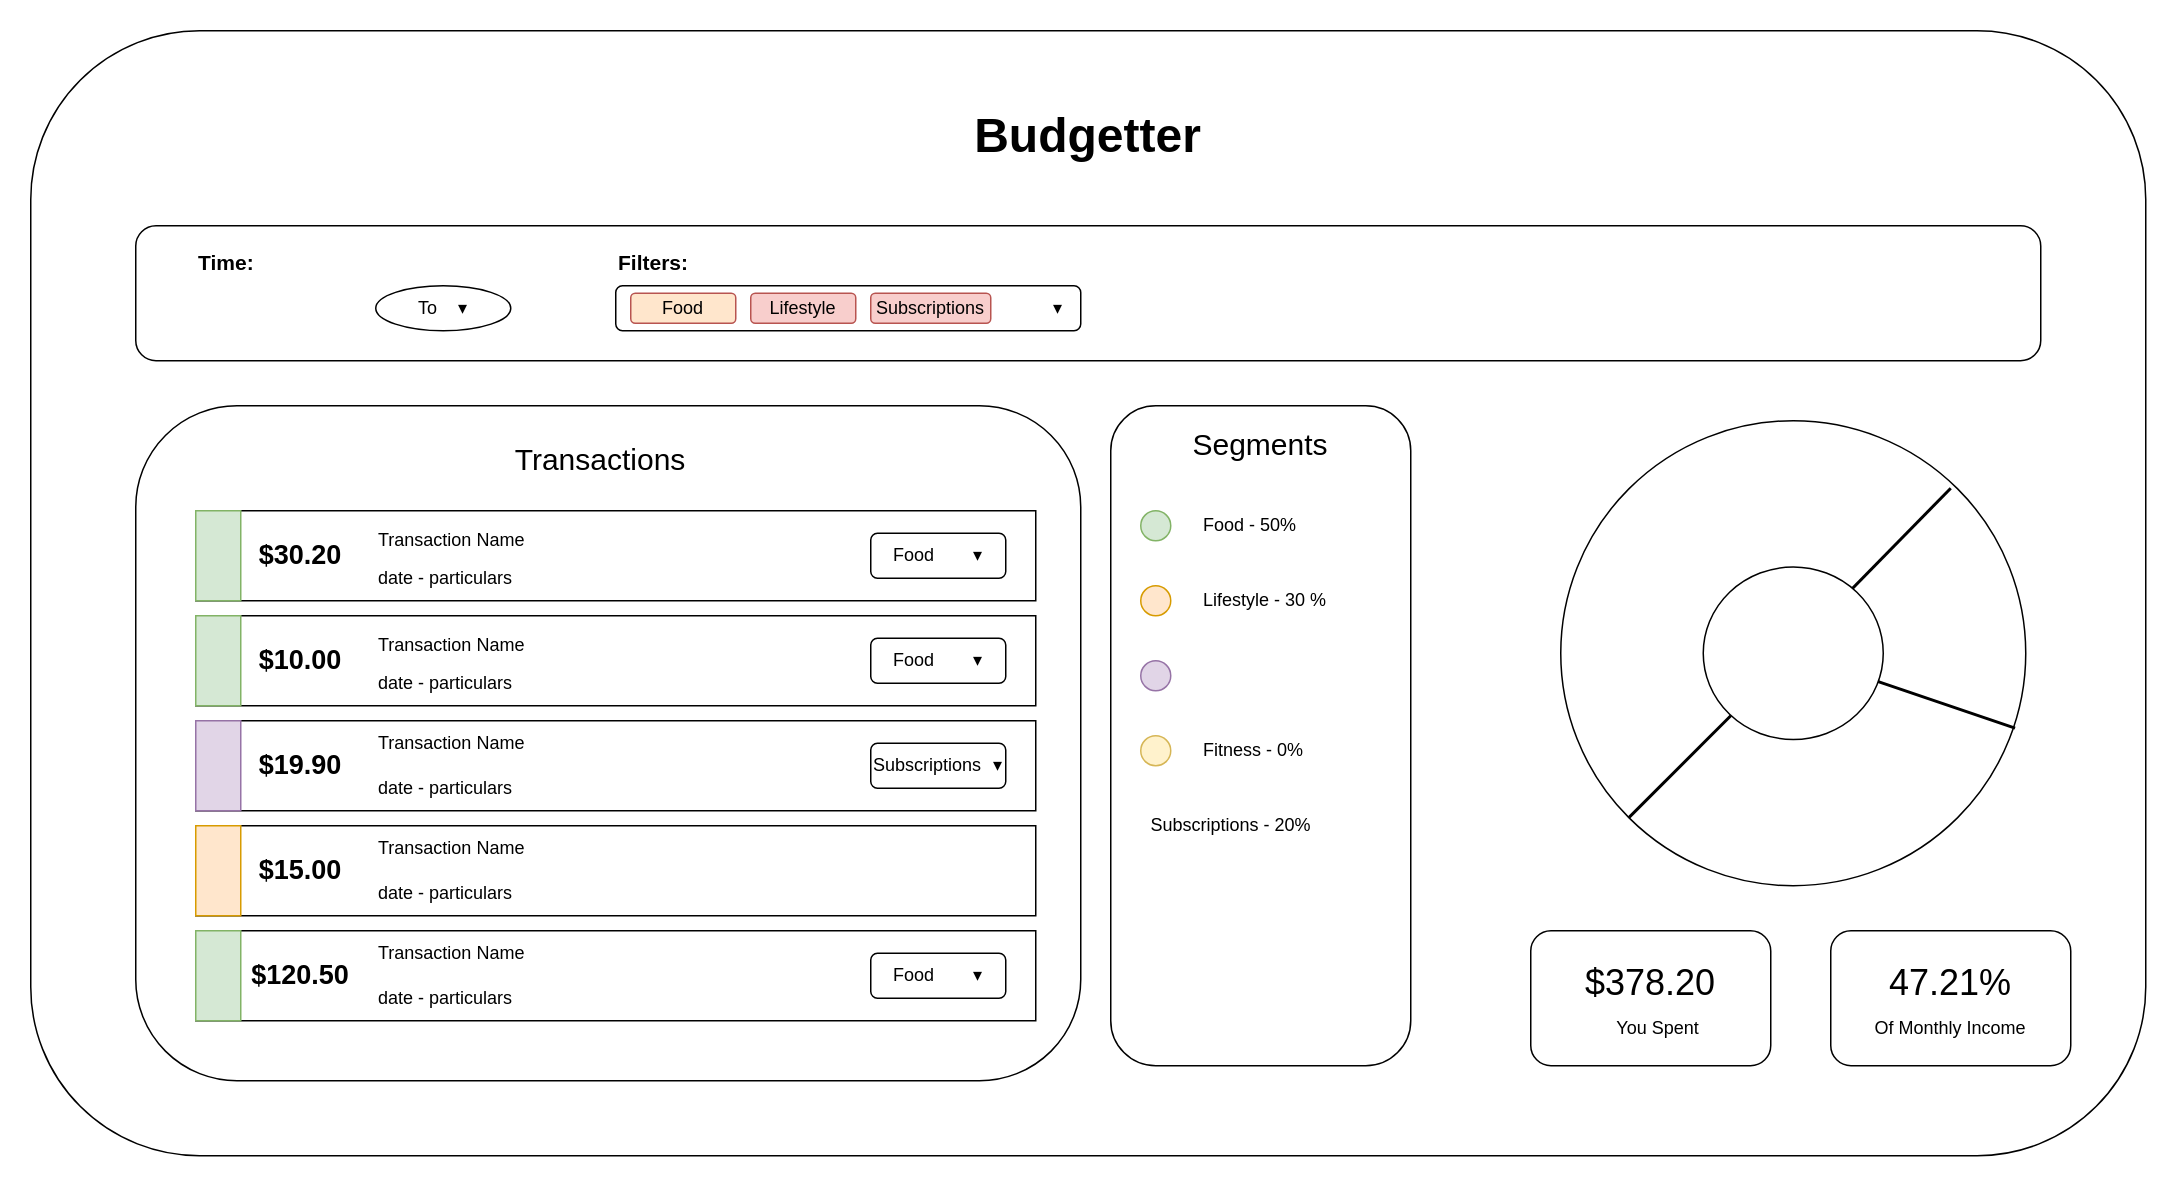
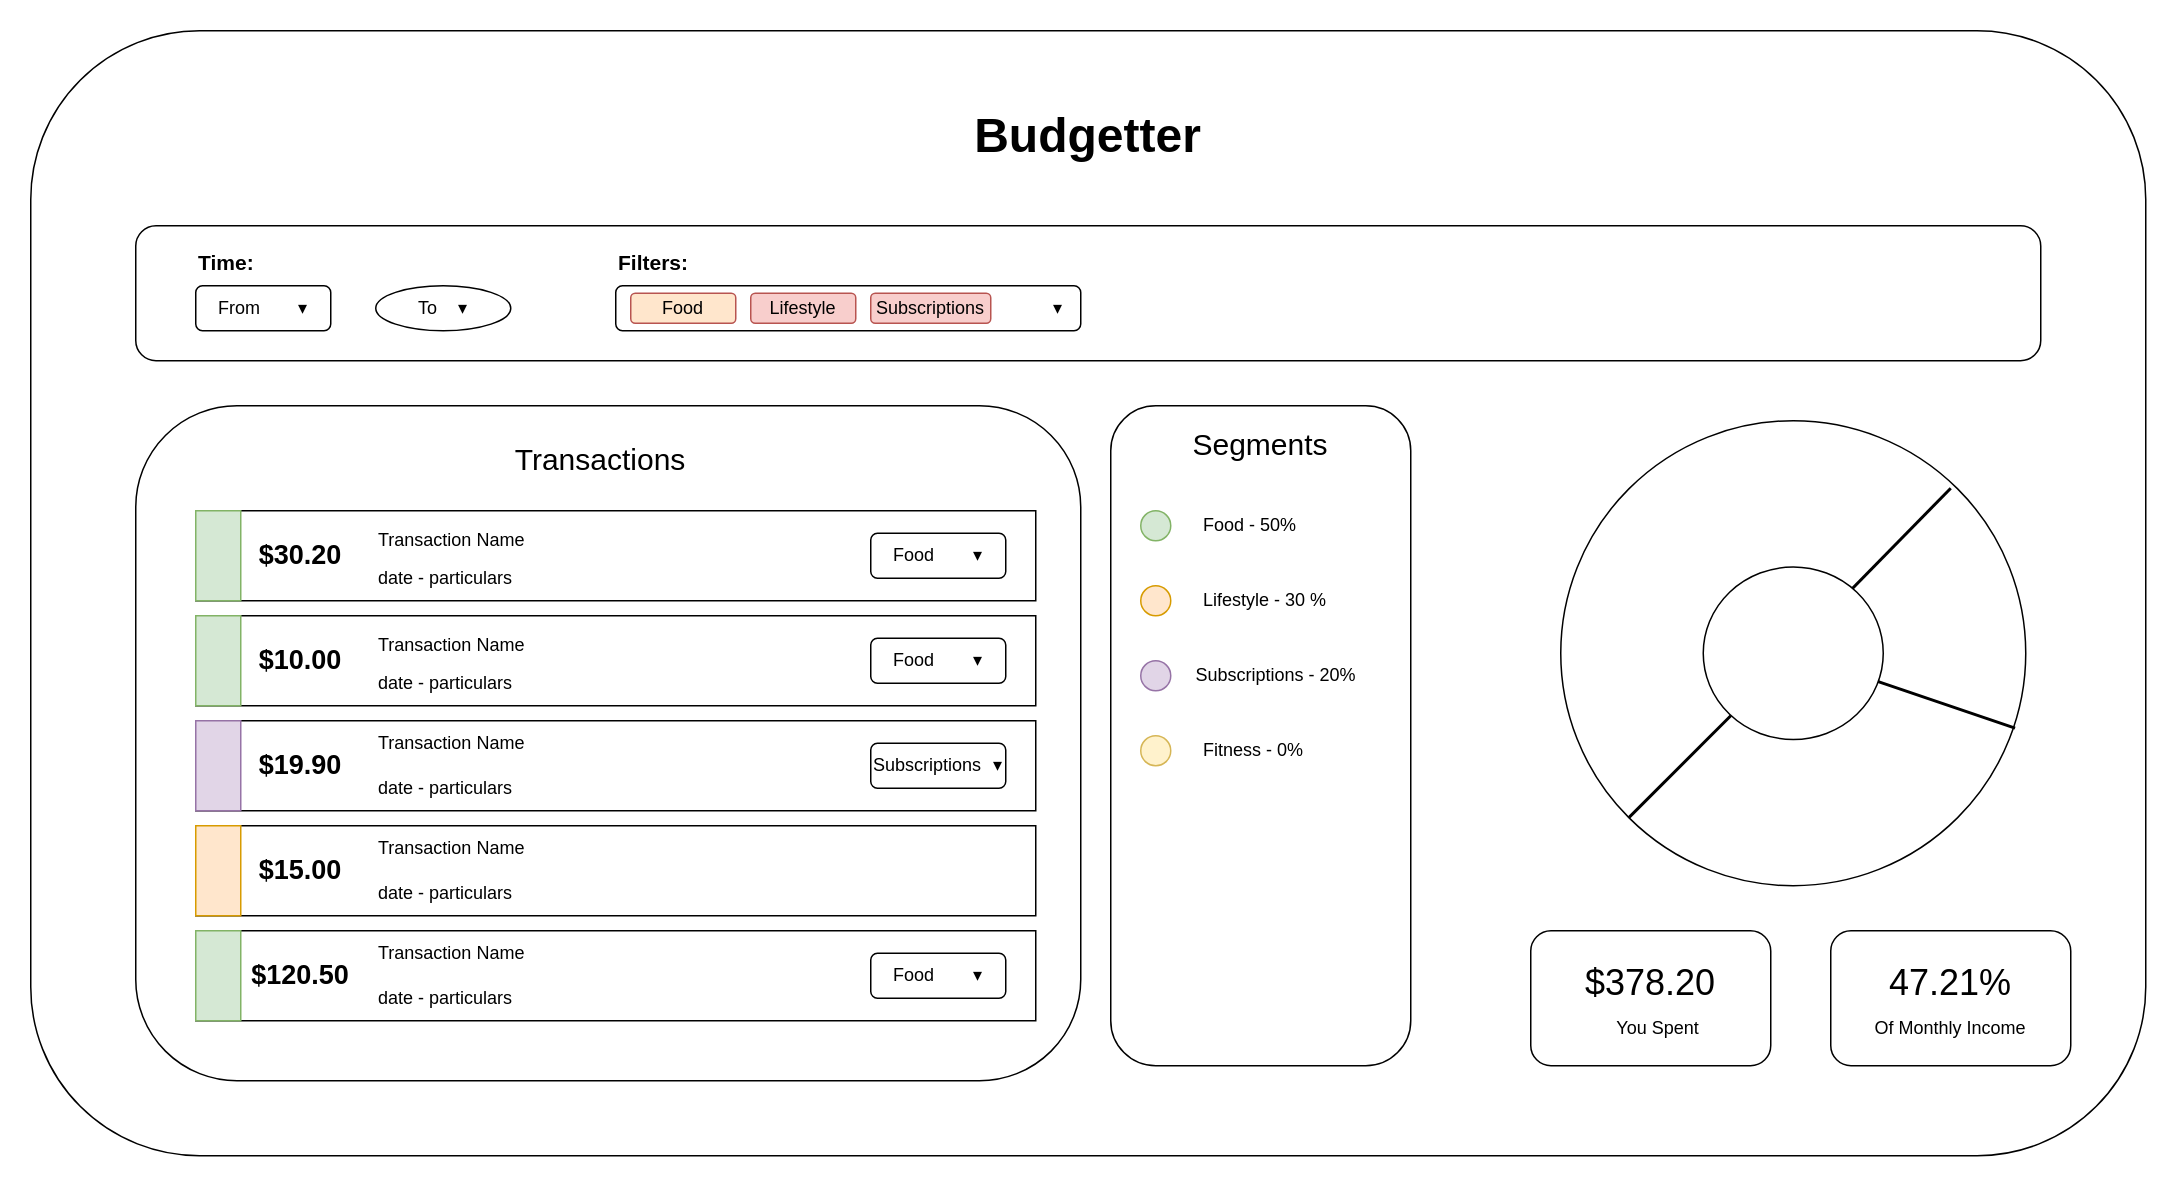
  <mxCell id="0" />
  <mxCell id="1" parent="0" />
  <mxCell id="2" value="" style="rounded=1;whiteSpace=wrap;html=1;" vertex="1" parent="1"><mxGeometry x="20" y="20" width="1410" height="750" as="geometry" /></mxCell>
  <mxCell id="3" value="&lt;font style=&quot;font-size: 32px;&quot;&gt;&lt;b&gt;Budgetter&lt;/b&gt;&lt;/font&gt;" style="text;html=1;align=center;verticalAlign=middle;whiteSpace=wrap;rounded=0;" vertex="1" parent="1"><mxGeometry x="455" y="50" width="540" height="80" as="geometry" /></mxCell>
  <mxCell id="4" value="" style="rounded=1;whiteSpace=wrap;html=1;" vertex="1" parent="1"><mxGeometry x="90" y="270" width="630" height="450" as="geometry" /></mxCell>
  <mxCell id="5" value="" style="ellipse;whiteSpace=wrap;html=1;aspect=fixed;" vertex="1" parent="1"><mxGeometry x="1040" y="280" width="310" height="310" as="geometry" /></mxCell>
  <mxCell id="6" value="" style="rounded=0;whiteSpace=wrap;html=1;" vertex="1" parent="1"><mxGeometry x="130" y="340" width="560" height="60" as="geometry" /></mxCell>
  <mxCell id="7" value="" style="rounded=1;whiteSpace=wrap;html=1;" vertex="1" parent="1"><mxGeometry x="740" y="270" width="200" height="440" as="geometry" /></mxCell>
  <mxCell id="8" value="" style="rounded=0;whiteSpace=wrap;html=1;" vertex="1" parent="1"><mxGeometry x="130" y="410" width="560" height="60" as="geometry" /></mxCell>
  <mxCell id="9" value="" style="rounded=0;whiteSpace=wrap;html=1;" vertex="1" parent="1"><mxGeometry x="130" y="480" width="560" height="60" as="geometry" /></mxCell>
  <mxCell id="10" value="" style="rounded=0;whiteSpace=wrap;html=1;" vertex="1" parent="1"><mxGeometry x="130" y="550" width="560" height="60" as="geometry" /></mxCell>
  <mxCell id="11" value="" style="rounded=0;whiteSpace=wrap;html=1;" vertex="1" parent="1"><mxGeometry x="130" y="620" width="560" height="60" as="geometry" /></mxCell>
  <mxCell id="12" value="" style="rounded=0;whiteSpace=wrap;html=1;fillColor=#d5e8d4;strokeColor=#82b366;" vertex="1" parent="1"><mxGeometry x="130" y="340" width="30" height="60" as="geometry" /></mxCell>
  <mxCell id="13" value="" style="rounded=0;whiteSpace=wrap;html=1;fillColor=#d5e8d4;strokeColor=#82b366;" vertex="1" parent="1"><mxGeometry x="130" y="410" width="30" height="60" as="geometry" /></mxCell>
  <mxCell id="14" value="" style="rounded=0;whiteSpace=wrap;html=1;fillColor=#e1d5e7;strokeColor=#9673a6;" vertex="1" parent="1"><mxGeometry x="130" y="480" width="30" height="60" as="geometry" /></mxCell>
  <mxCell id="15" value="" style="rounded=0;whiteSpace=wrap;html=1;fillColor=#ffe6cc;strokeColor=#d79b00;" vertex="1" parent="1"><mxGeometry x="130" y="550" width="30" height="60" as="geometry" /></mxCell>
  <mxCell id="16" value="" style="rounded=0;whiteSpace=wrap;html=1;fillColor=#d5e8d4;strokeColor=#82b366;" vertex="1" parent="1"><mxGeometry x="130" y="620" width="30" height="60" as="geometry" /></mxCell>
  <mxCell id="17" value="" style="ellipse;whiteSpace=wrap;html=1;fillColor=#d5e8d4;strokeColor=#82b366;" vertex="1" parent="1"><mxGeometry x="760" y="340" width="20" height="20" as="geometry" /></mxCell>
  <mxCell id="18" value="" style="ellipse;whiteSpace=wrap;html=1;fillColor=#ffe6cc;strokeColor=#d79b00;" vertex="1" parent="1"><mxGeometry x="760" y="390" width="20" height="20" as="geometry" /></mxCell>
  <mxCell id="19" value="" style="ellipse;whiteSpace=wrap;html=1;fillColor=#e1d5e7;strokeColor=#9673a6;" vertex="1" parent="1"><mxGeometry x="760" y="440" width="20" height="20" as="geometry" /></mxCell>
  <mxCell id="20" value="" style="ellipse;whiteSpace=wrap;html=1;fillColor=#fff2cc;strokeColor=#d6b656;" vertex="1" parent="1"><mxGeometry x="760" y="490" width="20" height="20" as="geometry" /></mxCell>
  <mxCell id="21" value="" style="endArrow=none;html=1;rounded=0;exitX=0;exitY=1;exitDx=0;exitDy=0;strokeWidth=2;" edge="1" parent="1" source="50"><mxGeometry width="50" height="50" relative="1" as="geometry"><mxPoint x="1250" y="375" as="sourcePoint" /><mxPoint x="1300" y="325" as="targetPoint" /></mxGeometry></mxCell>
  <mxCell id="22" value="" style="endArrow=none;html=1;rounded=0;entryX=0.977;entryY=0.661;entryDx=0;entryDy=0;entryPerimeter=0;strokeWidth=2;" edge="1" parent="1" source="50" target="5"><mxGeometry width="50" height="50" relative="1" as="geometry"><mxPoint x="1190" y="435" as="sourcePoint" /><mxPoint x="1280" y="455" as="targetPoint" /></mxGeometry></mxCell>
  <mxCell id="23" value="&lt;font style=&quot;font-size: 20px;&quot;&gt;Transactions&lt;/font&gt;" style="text;html=1;align=center;verticalAlign=middle;whiteSpace=wrap;rounded=0;" vertex="1" parent="1"><mxGeometry x="270" y="290" width="260" height="30" as="geometry" /></mxCell>
  <mxCell id="24" value="&lt;font style=&quot;font-size: 20px;&quot;&gt;Segments&lt;/font&gt;" style="text;html=1;align=center;verticalAlign=middle;whiteSpace=wrap;rounded=0;" vertex="1" parent="1"><mxGeometry x="710" y="280" width="260" height="30" as="geometry" /></mxCell>
  <mxCell id="25" value="&lt;div align=&quot;left&quot;&gt;Food - 50%&lt;/div&gt;" style="text;html=1;align=left;verticalAlign=middle;whiteSpace=wrap;rounded=0;" vertex="1" parent="1"><mxGeometry x="800" y="335" width="120" height="30" as="geometry" /></mxCell>
  <mxCell id="26" value="Lifestyle - 30 %" style="text;html=1;align=left;verticalAlign=middle;whiteSpace=wrap;rounded=0;" vertex="1" parent="1"><mxGeometry x="800" y="385" width="120" height="30" as="geometry" /></mxCell>
- <mxCell id="27" value="Subscriptions - 20%" style="text;html=1;align=left;verticalAlign=middle;whiteSpace=wrap;rounded=0;" vertex="1" parent="1"><mxGeometry x="765" y="535" width="120" height="30" as="geometry" /></mxCell>
+ <mxCell id="27" value="Subscriptions - 20%" style="text;html=1;align=left;verticalAlign=middle;whiteSpace=wrap;rounded=0;" vertex="1" parent="1"><mxGeometry x="795" y="435" width="120" height="30" as="geometry" /></mxCell>
  <mxCell id="28" value="Fitness - 0%" style="text;html=1;align=left;verticalAlign=middle;whiteSpace=wrap;rounded=0;" vertex="1" parent="1"><mxGeometry x="800" y="485" width="110" height="30" as="geometry" /></mxCell>
  <mxCell id="29" value="Food&lt;span style=&quot;white-space: pre;&quot;&gt;&#09;▾&lt;/span&gt;" style="rounded=1;whiteSpace=wrap;html=1;" vertex="1" parent="1"><mxGeometry x="580" y="355" width="90" height="30" as="geometry" /></mxCell>
  <mxCell id="30" value="Food&lt;span style=&quot;white-space: pre;&quot;&gt;&#09;▾&lt;/span&gt;" style="rounded=1;whiteSpace=wrap;html=1;" vertex="1" parent="1"><mxGeometry x="580" y="425" width="90" height="30" as="geometry" /></mxCell>
  <mxCell id="31" value="Subscriptions&lt;span style=&quot;white-space: pre;&quot;&gt;&#09;▾&lt;/span&gt;" style="rounded=1;whiteSpace=wrap;html=1;" vertex="1" parent="1"><mxGeometry x="580" y="495" width="90" height="30" as="geometry" /></mxCell>
  <mxCell id="32" value="Food&lt;span style=&quot;white-space: pre;&quot;&gt;&#09;▾&lt;/span&gt;" style="rounded=1;whiteSpace=wrap;html=1;" vertex="1" parent="1"><mxGeometry x="580" y="635" width="90" height="30" as="geometry" /></mxCell>
  <mxCell id="33" value="&lt;b&gt;&lt;font style=&quot;font-size: 18px;&quot;&gt;$30.20&lt;/font&gt;&lt;/b&gt;" style="text;html=1;align=center;verticalAlign=middle;whiteSpace=wrap;rounded=0;" vertex="1" parent="1"><mxGeometry x="170" y="355" width="60" height="30" as="geometry" /></mxCell>
  <mxCell id="34" value="&lt;font style=&quot;font-size: 18px;&quot;&gt;&lt;b&gt;$10.00&lt;/b&gt;&lt;/font&gt;" style="text;html=1;align=center;verticalAlign=middle;whiteSpace=wrap;rounded=0;" vertex="1" parent="1"><mxGeometry x="170" y="425" width="60" height="30" as="geometry" /></mxCell>
  <mxCell id="35" value="&lt;b&gt;&lt;font style=&quot;font-size: 18px;&quot;&gt;$19.90&lt;/font&gt;&lt;/b&gt;" style="text;html=1;align=center;verticalAlign=middle;whiteSpace=wrap;rounded=0;" vertex="1" parent="1"><mxGeometry x="170" y="495" width="60" height="30" as="geometry" /></mxCell>
  <mxCell id="36" value="&lt;b&gt;&lt;font style=&quot;font-size: 18px;&quot;&gt;$15.00&lt;/font&gt;&lt;/b&gt;" style="text;html=1;align=center;verticalAlign=middle;whiteSpace=wrap;rounded=0;" vertex="1" parent="1"><mxGeometry x="170" y="565" width="60" height="30" as="geometry" /></mxCell>
  <mxCell id="37" value="&lt;b&gt;&lt;font style=&quot;font-size: 18px;&quot;&gt;$120.50&lt;/font&gt;&lt;/b&gt;" style="text;html=1;align=center;verticalAlign=middle;whiteSpace=wrap;rounded=0;" vertex="1" parent="1"><mxGeometry x="170" y="635" width="60" height="30" as="geometry" /></mxCell>
  <mxCell id="38" value="Transaction Name" style="text;html=1;align=left;verticalAlign=middle;whiteSpace=wrap;rounded=0;" vertex="1" parent="1"><mxGeometry x="250" y="345" width="300" height="30" as="geometry" /></mxCell>
  <mxCell id="39" value="date - particulars" style="text;html=1;align=left;verticalAlign=middle;whiteSpace=wrap;rounded=0;" vertex="1" parent="1"><mxGeometry x="250" y="370" width="300" height="30" as="geometry" /></mxCell>
  <mxCell id="40" value="Transaction Name" style="text;html=1;align=left;verticalAlign=middle;whiteSpace=wrap;rounded=0;" vertex="1" parent="1"><mxGeometry x="250" y="415" width="300" height="30" as="geometry" /></mxCell>
  <mxCell id="41" value="date - particulars" style="text;html=1;align=left;verticalAlign=middle;whiteSpace=wrap;rounded=0;" vertex="1" parent="1"><mxGeometry x="250" y="440" width="300" height="30" as="geometry" /></mxCell>
  <mxCell id="42" value="Transaction Name" style="text;html=1;align=left;verticalAlign=middle;whiteSpace=wrap;rounded=0;" vertex="1" parent="1"><mxGeometry x="250" y="480" width="300" height="30" as="geometry" /></mxCell>
  <mxCell id="43" value="date - particulars" style="text;html=1;align=left;verticalAlign=middle;whiteSpace=wrap;rounded=0;" vertex="1" parent="1"><mxGeometry x="250" y="510" width="300" height="30" as="geometry" /></mxCell>
  <mxCell id="44" value="Transaction Name" style="text;html=1;align=left;verticalAlign=middle;whiteSpace=wrap;rounded=0;" vertex="1" parent="1"><mxGeometry x="250" y="550" width="300" height="30" as="geometry" /></mxCell>
  <mxCell id="45" value="date - particulars" style="text;html=1;align=left;verticalAlign=middle;whiteSpace=wrap;rounded=0;" vertex="1" parent="1"><mxGeometry x="250" y="580" width="300" height="30" as="geometry" /></mxCell>
  <mxCell id="46" value="Transaction Name" style="text;html=1;align=left;verticalAlign=middle;whiteSpace=wrap;rounded=0;" vertex="1" parent="1"><mxGeometry x="250" y="620" width="300" height="30" as="geometry" /></mxCell>
  <mxCell id="47" value="date - particulars" style="text;html=1;align=left;verticalAlign=middle;whiteSpace=wrap;rounded=0;" vertex="1" parent="1"><mxGeometry x="250" y="650" width="300" height="30" as="geometry" /></mxCell>
  <mxCell id="48" value="" style="endArrow=none;html=1;rounded=0;entryX=0.977;entryY=0.661;entryDx=0;entryDy=0;entryPerimeter=0;strokeWidth=2;" edge="1" parent="1" target="50"><mxGeometry width="50" height="50" relative="1" as="geometry"><mxPoint x="1190" y="435" as="sourcePoint" /><mxPoint x="1343" y="485" as="targetPoint" /></mxGeometry></mxCell>
  <mxCell id="49" value="" style="endArrow=none;html=1;rounded=0;exitX=0;exitY=1;exitDx=0;exitDy=0;strokeWidth=2;" edge="1" parent="1" source="5" target="50"><mxGeometry width="50" height="50" relative="1" as="geometry"><mxPoint x="1085" y="545" as="sourcePoint" /><mxPoint x="1300" y="325" as="targetPoint" /></mxGeometry></mxCell>
  <mxCell id="50" value="" style="ellipse;whiteSpace=wrap;html=1;" vertex="1" parent="1"><mxGeometry x="1135" y="377.5" width="120" height="115" as="geometry" /></mxCell>
  <mxCell id="51" value="" style="rounded=1;whiteSpace=wrap;html=1;" vertex="1" parent="1"><mxGeometry x="90" y="150" width="1270" height="90" as="geometry" /></mxCell>
  <mxCell id="52" value="" style="rounded=1;whiteSpace=wrap;html=1;" vertex="1" parent="1"><mxGeometry x="1020" y="620" width="160" height="90" as="geometry" /></mxCell>
  <mxCell id="53" value="" style="rounded=1;whiteSpace=wrap;html=1;" vertex="1" parent="1"><mxGeometry x="1220" y="620" width="160" height="90" as="geometry" /></mxCell>
  <mxCell id="54" value="&lt;font style=&quot;font-size: 24px;&quot;&gt;$378.20&lt;/font&gt;" style="text;html=1;align=center;verticalAlign=middle;whiteSpace=wrap;rounded=0;" vertex="1" parent="1"><mxGeometry x="1050" y="640" width="100" height="30" as="geometry" /></mxCell>
  <mxCell id="55" value="&lt;font style=&quot;font-size: 24px;&quot;&gt;47.21%&lt;/font&gt;" style="text;html=1;align=center;verticalAlign=middle;whiteSpace=wrap;rounded=0;" vertex="1" parent="1"><mxGeometry x="1250" y="640" width="100" height="30" as="geometry" /></mxCell>
  <mxCell id="56" value="You Spent" style="text;html=1;align=center;verticalAlign=middle;whiteSpace=wrap;rounded=0;" vertex="1" parent="1"><mxGeometry x="1040" y="670" width="130" height="30" as="geometry" /></mxCell>
  <mxCell id="57" value="Of Monthly Income" style="text;html=1;align=center;verticalAlign=middle;whiteSpace=wrap;rounded=0;" vertex="1" parent="1"><mxGeometry x="1235" y="670" width="130" height="30" as="geometry" /></mxCell>
+ <mxCell id="58" value="From&lt;span style=&quot;white-space: pre;&quot;&gt;&#09;▾&lt;/span&gt;" style="rounded=1;whiteSpace=wrap;html=1;" vertex="1" parent="1"><mxGeometry x="130" y="190" width="90" height="30" as="geometry" /></mxCell>
  <mxCell id="59" value="To&lt;span style=&quot;white-space: pre;&quot;&gt;&#09;▾&lt;/span&gt;" style="ellipse;whiteSpace=wrap;html=1;" vertex="1" parent="1"><mxGeometry x="250" y="190" width="90" height="30" as="geometry" /></mxCell>
  <mxCell id="60" value="&lt;div align=&quot;left&quot;&gt;&lt;b&gt;&lt;font style=&quot;font-size: 14px;&quot;&gt;Time:&lt;/font&gt;&lt;/b&gt;&lt;/div&gt;" style="text;html=1;align=left;verticalAlign=middle;whiteSpace=wrap;rounded=0;" vertex="1" parent="1"><mxGeometry x="130" y="160" width="100" height="30" as="geometry" /></mxCell>
  <mxCell id="61" value="" style="rounded=1;whiteSpace=wrap;html=1;" vertex="1" parent="1"><mxGeometry x="410" y="190" width="310" height="30" as="geometry" /></mxCell>
  <mxCell id="62" value="&lt;font style=&quot;font-size: 14px;&quot;&gt;&lt;b&gt;Filters:&lt;/b&gt;&lt;/font&gt;" style="text;html=1;align=left;verticalAlign=middle;whiteSpace=wrap;rounded=0;" vertex="1" parent="1"><mxGeometry x="410" y="160" width="100" height="30" as="geometry" /></mxCell>
  <mxCell id="63" value="&lt;span style=&quot;white-space: pre;&quot;&gt;▾&lt;/span&gt;" style="text;html=1;align=center;verticalAlign=middle;whiteSpace=wrap;rounded=0;" vertex="1" parent="1"><mxGeometry x="690" y="190" width="30" height="30" as="geometry" /></mxCell>
  <mxCell id="64" value="Food" style="rounded=1;whiteSpace=wrap;html=1;fillColor=#ffe6cc;strokeColor=#b85450;" vertex="1" parent="1"><mxGeometry x="420" y="195" width="70" height="20" as="geometry" /></mxCell>
  <mxCell id="65" value="Lifestyle" style="rounded=1;whiteSpace=wrap;html=1;fillColor=#f8cecc;strokeColor=#b85450;" vertex="1" parent="1"><mxGeometry x="500" y="195" width="70" height="20" as="geometry" /></mxCell>
  <mxCell id="66" value="Subscriptions" style="rounded=1;whiteSpace=wrap;html=1;fillColor=#f8cecc;strokeColor=#b85450;" vertex="1" parent="1"><mxGeometry x="580" y="195" width="80" height="20" as="geometry" /></mxCell>
